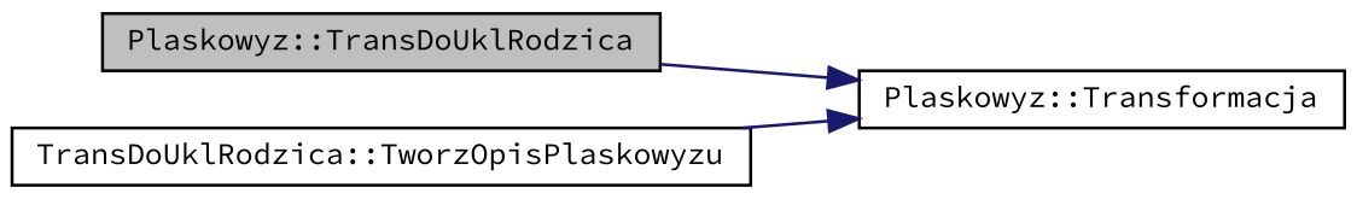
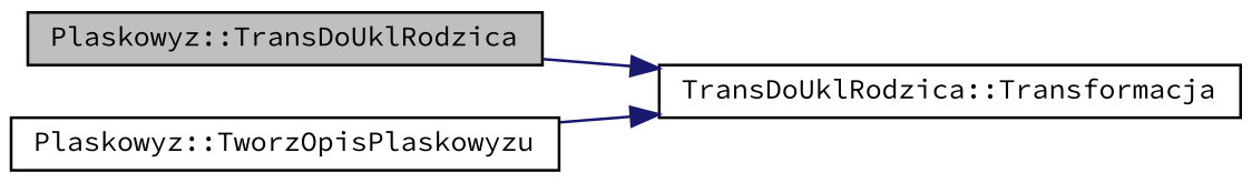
  digraph {
    fontname="Source Code Pro"
    rankdir=LR
    node [color=black fillcolor=white fontname="Source Code Pro" fontsize=10 shape=record style=filled]
    edge [color=midnightblue fontname="Source Code Pro" fontsize=10 labelfontname=FreeSans labelfontsize=10 style=solid]
    n1 [fillcolor=grey75 fontcolor=black height=0.2 label="Plaskowyz::TransDoUklRodzica" width=0.4]
-   n2 [height=0.2 label="Plaskowyz::Transformacja" width=0.4]
-   n3 [height=0.2 label="TransDoUklRodzica::TworzOpisPlaskowyzu" width=0.4]
+   n2 [height=0.2 label="TransDoUklRodzica::Transformacja" width=0.4]
+   n3 [height=0.2 label="Plaskowyz::TworzOpisPlaskowyzu" width=0.4]
    n1 -> n2
    n3 -> n2
  }
